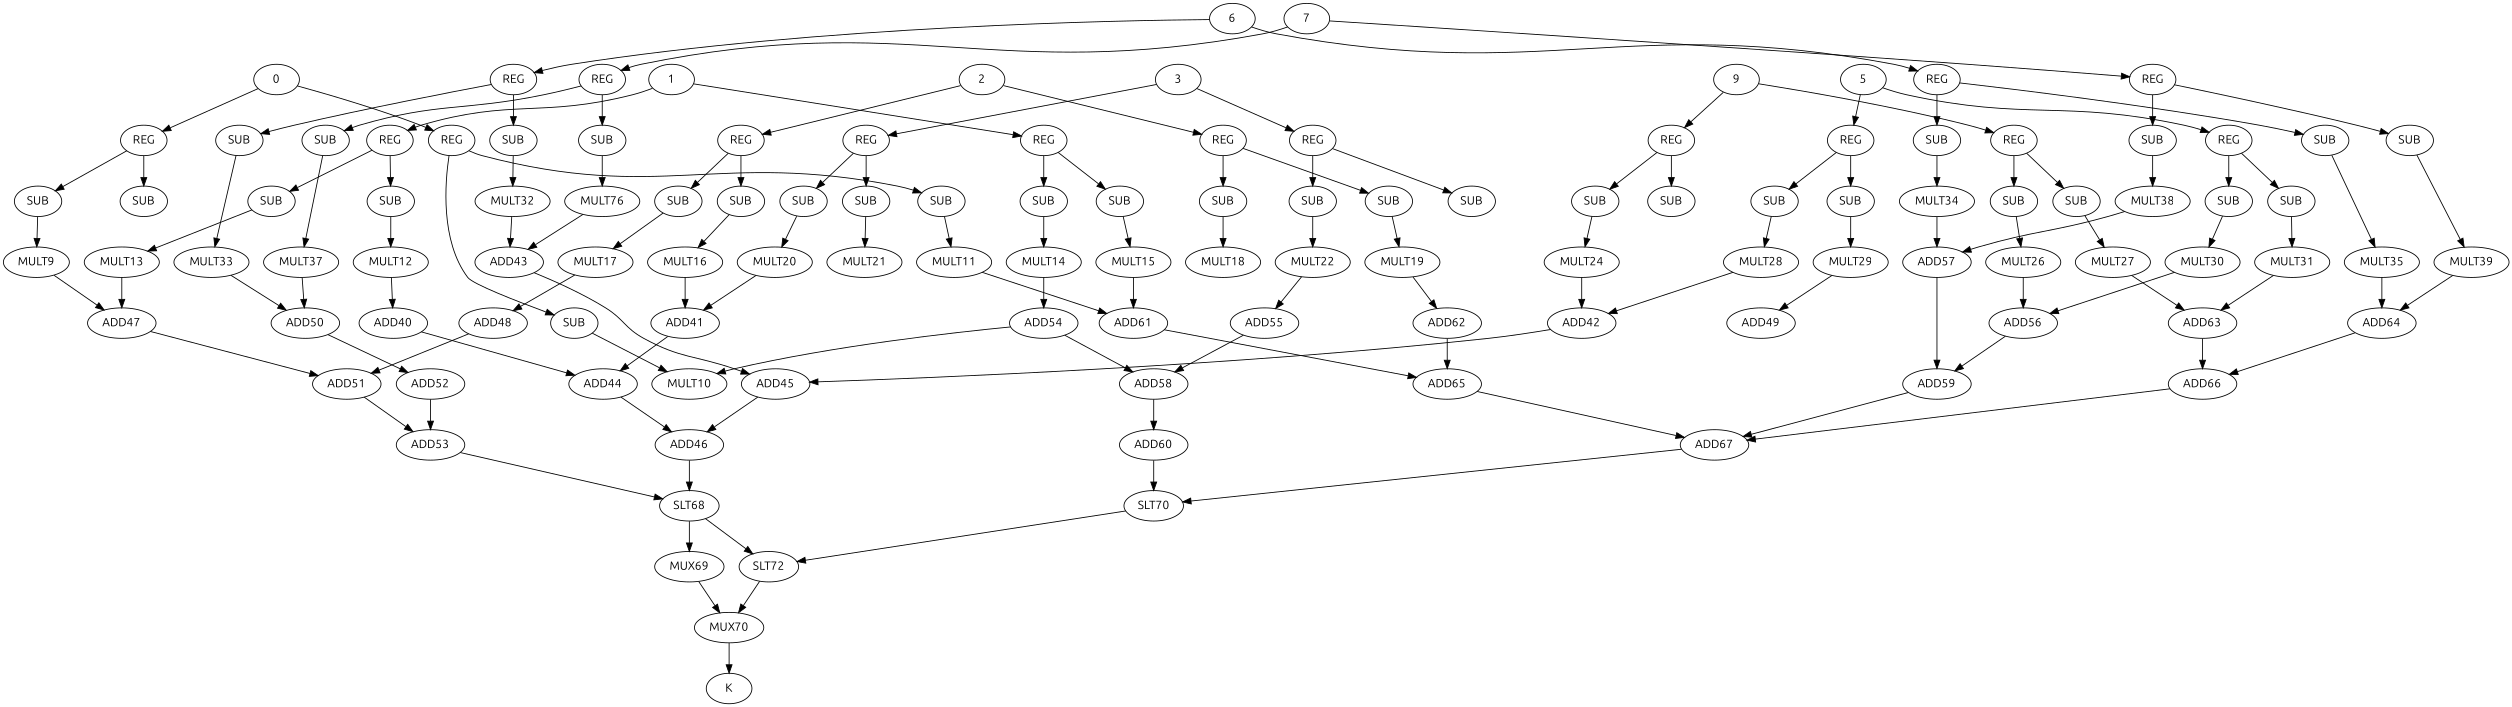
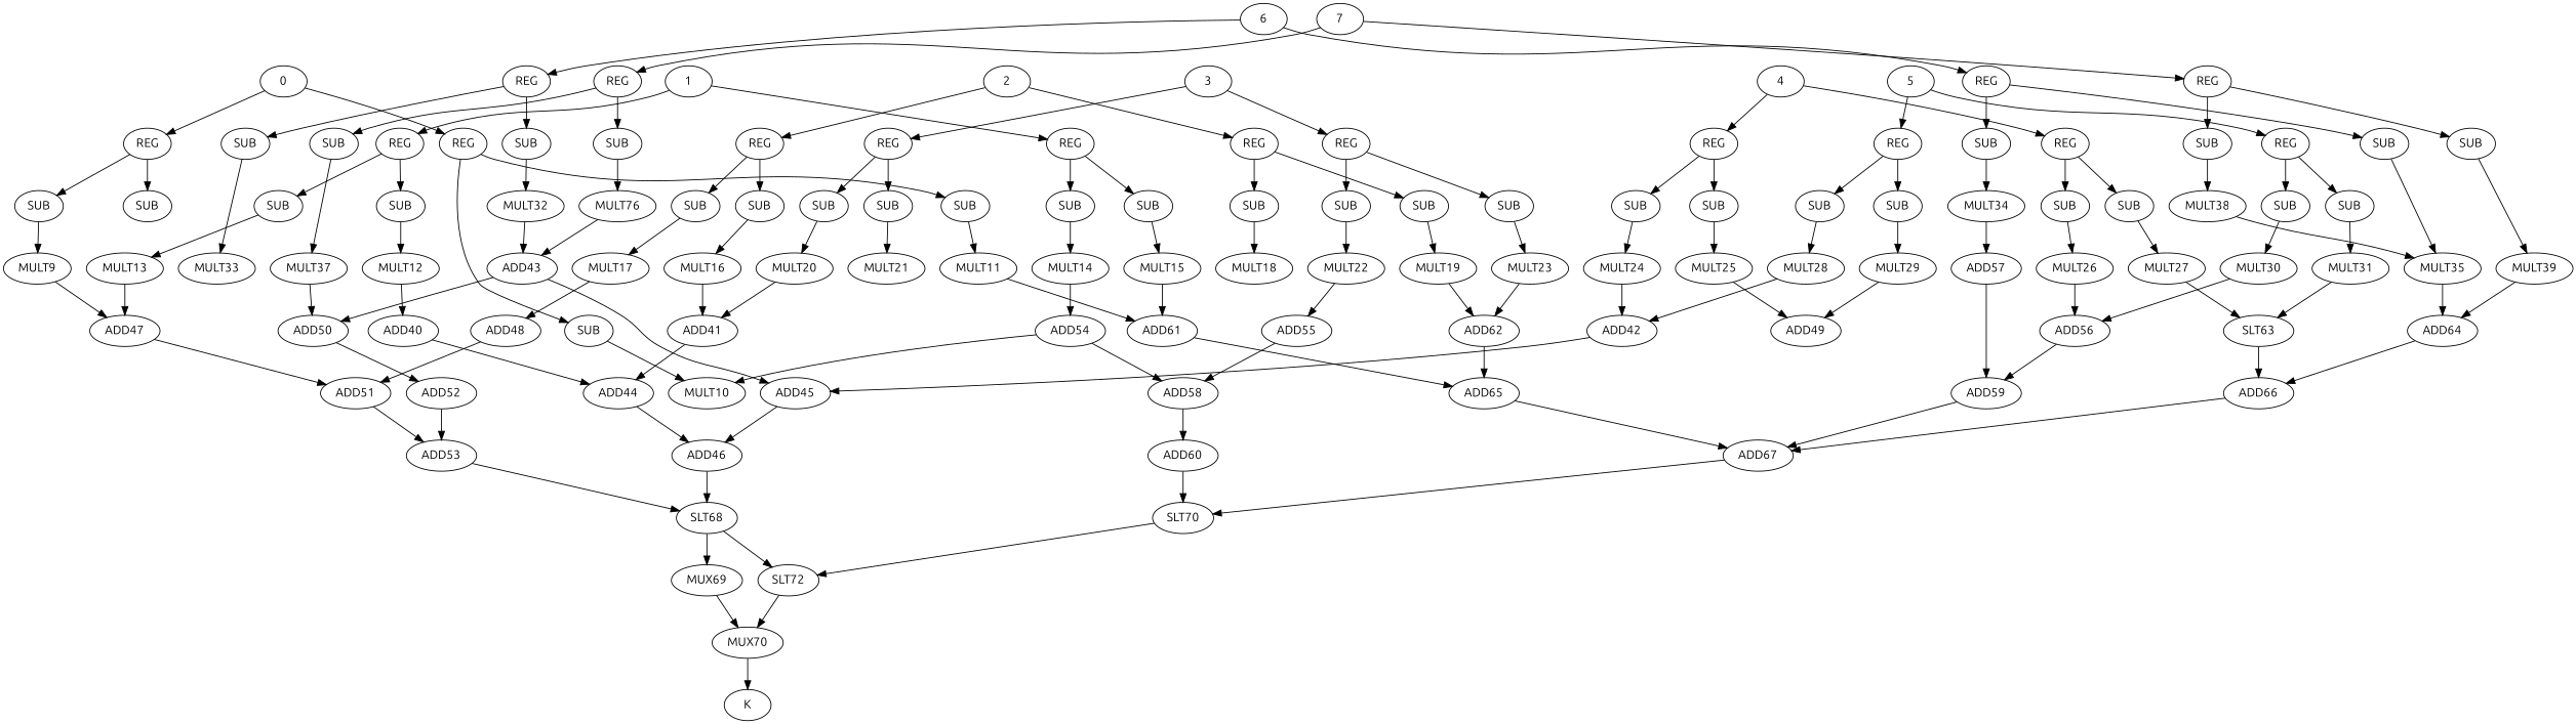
  strict digraph {
    fontname=Ubuntu
    node [fontname=Ubuntu]
    edge [fontname=Ubuntu]
    n1 [label=REG]
    n2 [label=SUB]
    n3 [label=SUB]
    0
    n5 [label=REG]
    n6 [label=SUB]
    n7 [label=SUB]
    n8 [label=ADD40]
    n9 [label=ADD44]
    n10 [label=MULT9]
    n11 [label=ADD47]
    n12 [label=ADD51]
    n13 [label=MULT10]
    n14 [label=ADD54]
    n15 [label=ADD58]
    n16 [label=MULT11]
    n17 [label=ADD61]
    n18 [label=ADD65]
    n19 [label=REG]
    n20 [label=SUB]
    n21 [label=SUB]
    1
    n23 [label=REG]
    n24 [label=SUB]
    n25 [label=SUB]
    n26 [label=MULT12]
    n27 [label=MULT13]
    n28 [label=MULT14]
    n29 [label=MULT15]
    n30 [label=REG]
    n31 [label=SUB]
    n32 [label=SUB]
    2
    n34 [label=REG]
    n35 [label=SUB]
    n36 [label=SUB]
    n37 [label=MULT16]
    n38 [label=ADD41]
    n39 [label=MULT17]
    n40 [label=ADD48]
    n41 [label=MULT18]
    n42 [label=ADD55]
    n43 [label=MULT19]
    n44 [label=ADD62]
    n45 [label=REG]
    n46 [label=SUB]
    n47 [label=SUB]
    3
    n49 [label=REG]
    n50 [label=SUB]
    n51 [label=SUB]
    n52 [label=MULT20]
    n53 [label=MULT21]
    n54 [label=MULT22]
+   n55 [label=MULT23]
    n56 [label=REG]
    n57 [label=SUB]
    n58 [label=SUB]
-   4 [label=9]
+   4
    n60 [label=REG]
    n61 [label=SUB]
    n62 [label=SUB]
    n63 [label=MULT24]
    n64 [label=ADD42]
    n65 [label=ADD45]
+   n66 [label=MULT25]
    n67 [label=ADD49]
    n68 [label=MULT26]
    n69 [label=ADD56]
    n70 [label=ADD59]
    n71 [label=MULT27]
-   n72 [label=ADD63]
+   n72 [label=SLT63]
    n73 [label=ADD66]
    n74 [label=REG]
    n75 [label=SUB]
    n76 [label=SUB]
    5
    n78 [label=REG]
    n79 [label=SUB]
    n80 [label=SUB]
    n81 [label=MULT28]
    n82 [label=MULT29]
    n83 [label=MULT30]
    n84 [label=MULT31]
    n85 [label=REG]
    n86 [label=SUB]
    n87 [label=SUB]
    6
    n89 [label=REG]
    n90 [label=SUB]
    n91 [label=SUB]
    n92 [label=MULT32]
    n93 [label=ADD43]
    n94 [label=MULT33]
    n95 [label=ADD50]
    n96 [label=ADD52]
    n97 [label=MULT34]
    n98 [label=ADD57]
    n99 [label=MULT35]
    n100 [label=ADD64]
    n101 [label=REG]
    n102 [label=SUB]
    n103 [label=SUB]
    7
    n105 [label=REG]
    n106 [label=SUB]
    n107 [label=SUB]
    n108 [label=MULT76]
    n109 [label=MULT37]
    n110 [label=MULT38]
    n111 [label=MULT39]
    n112 [label=ADD46]
    n113 [label=SLT68]
    n114 [label=MUX69]
    n115 [label=SLT72]
    n116 [label=ADD53]
    n117 [label=ADD60]
    n118 [label=ADD67]
    n119 [label=SLT70]
    n120 [label=MUX70]
    n121 [label=K]
    n1 -> n2
    n1 -> n3
    n3 -> n10
    0 -> n1
    0 -> n5
    n5 -> n6
    n5 -> n7
    n6 -> n13
    n7 -> n16
    n8 -> n9
    n9 -> n112
    n10 -> n11
    n11 -> n12
    n12 -> n116
    n14 -> n13
    n14 -> n15
    n15 -> n117
    n16 -> n17
    n17 -> n18
    n18 -> n118
    n19 -> n20
    n19 -> n21
    n20 -> n26
    n21 -> n27
    1 -> n19
    1 -> n23
    n23 -> n24
    n23 -> n25
    n24 -> n28
    n25 -> n29
    n26 -> n8
    n27 -> n11
    n28 -> n14
    n29 -> n17
    n30 -> n31
    n30 -> n32
    n31 -> n37
    n32 -> n39
    2 -> n30
    2 -> n34
    n34 -> n35
    n34 -> n36
    n35 -> n41
    n36 -> n43
    n37 -> n38
    n38 -> n9
    n39 -> n40
    n40 -> n12
    n42 -> n15
    n43 -> n44
    n44 -> n18
    n45 -> n46
    n45 -> n47
    n46 -> n52
    n47 -> n53
    3 -> n45
    3 -> n49
    n49 -> n50
    n49 -> n51
    n50 -> n54
+   n51 -> n55
    n52 -> n38
    n54 -> n42
+   n55 -> n44
    n56 -> n57
    n56 -> n58
    n57 -> n63
+   n58 -> n66
    4 -> n56
    4 -> n60
    n60 -> n61
    n60 -> n62
    n61 -> n68
    n62 -> n71
    n63 -> n64
    n64 -> n65
    n65 -> n112
+   n66 -> n67
    n68 -> n69
    n69 -> n70
    n70 -> n118
    n71 -> n72
    n72 -> n73
    n73 -> n118
    n74 -> n75
    n74 -> n76
    n75 -> n81
    n76 -> n82
    5 -> n74
    5 -> n78
    n78 -> n79
    n78 -> n80
    n79 -> n83
    n80 -> n84
    n81 -> n64
    n82 -> n67
    n83 -> n69
    n84 -> n72
    n85 -> n86
    n85 -> n87
    n86 -> n92
    n87 -> n94
    6 -> n85
    6 -> n89
    n89 -> n90
    n89 -> n91
    n90 -> n97
    n91 -> n99
    n92 -> n93
    n93 -> n65
-   n94 -> n95
+   n93 -> n95
    n95 -> n96
    n96 -> n116
    n97 -> n98
    n98 -> n70
    n99 -> n100
    n100 -> n73
    n101 -> n102
    n101 -> n103
    n102 -> n108
    n103 -> n109
    7 -> n101
    7 -> n105
    n105 -> n106
    n105 -> n107
    n106 -> n110
    n107 -> n111
    n108 -> n93
    n109 -> n95
-   n110 -> n98
+   n110 -> n99
    n111 -> n100
    n112 -> n113
    n113 -> n114
    n113 -> n115
    n114 -> n120
    n115 -> n120
    n116 -> n113
    n117 -> n119
    n118 -> n119
    n119 -> n115
    n120 -> n121
  }
